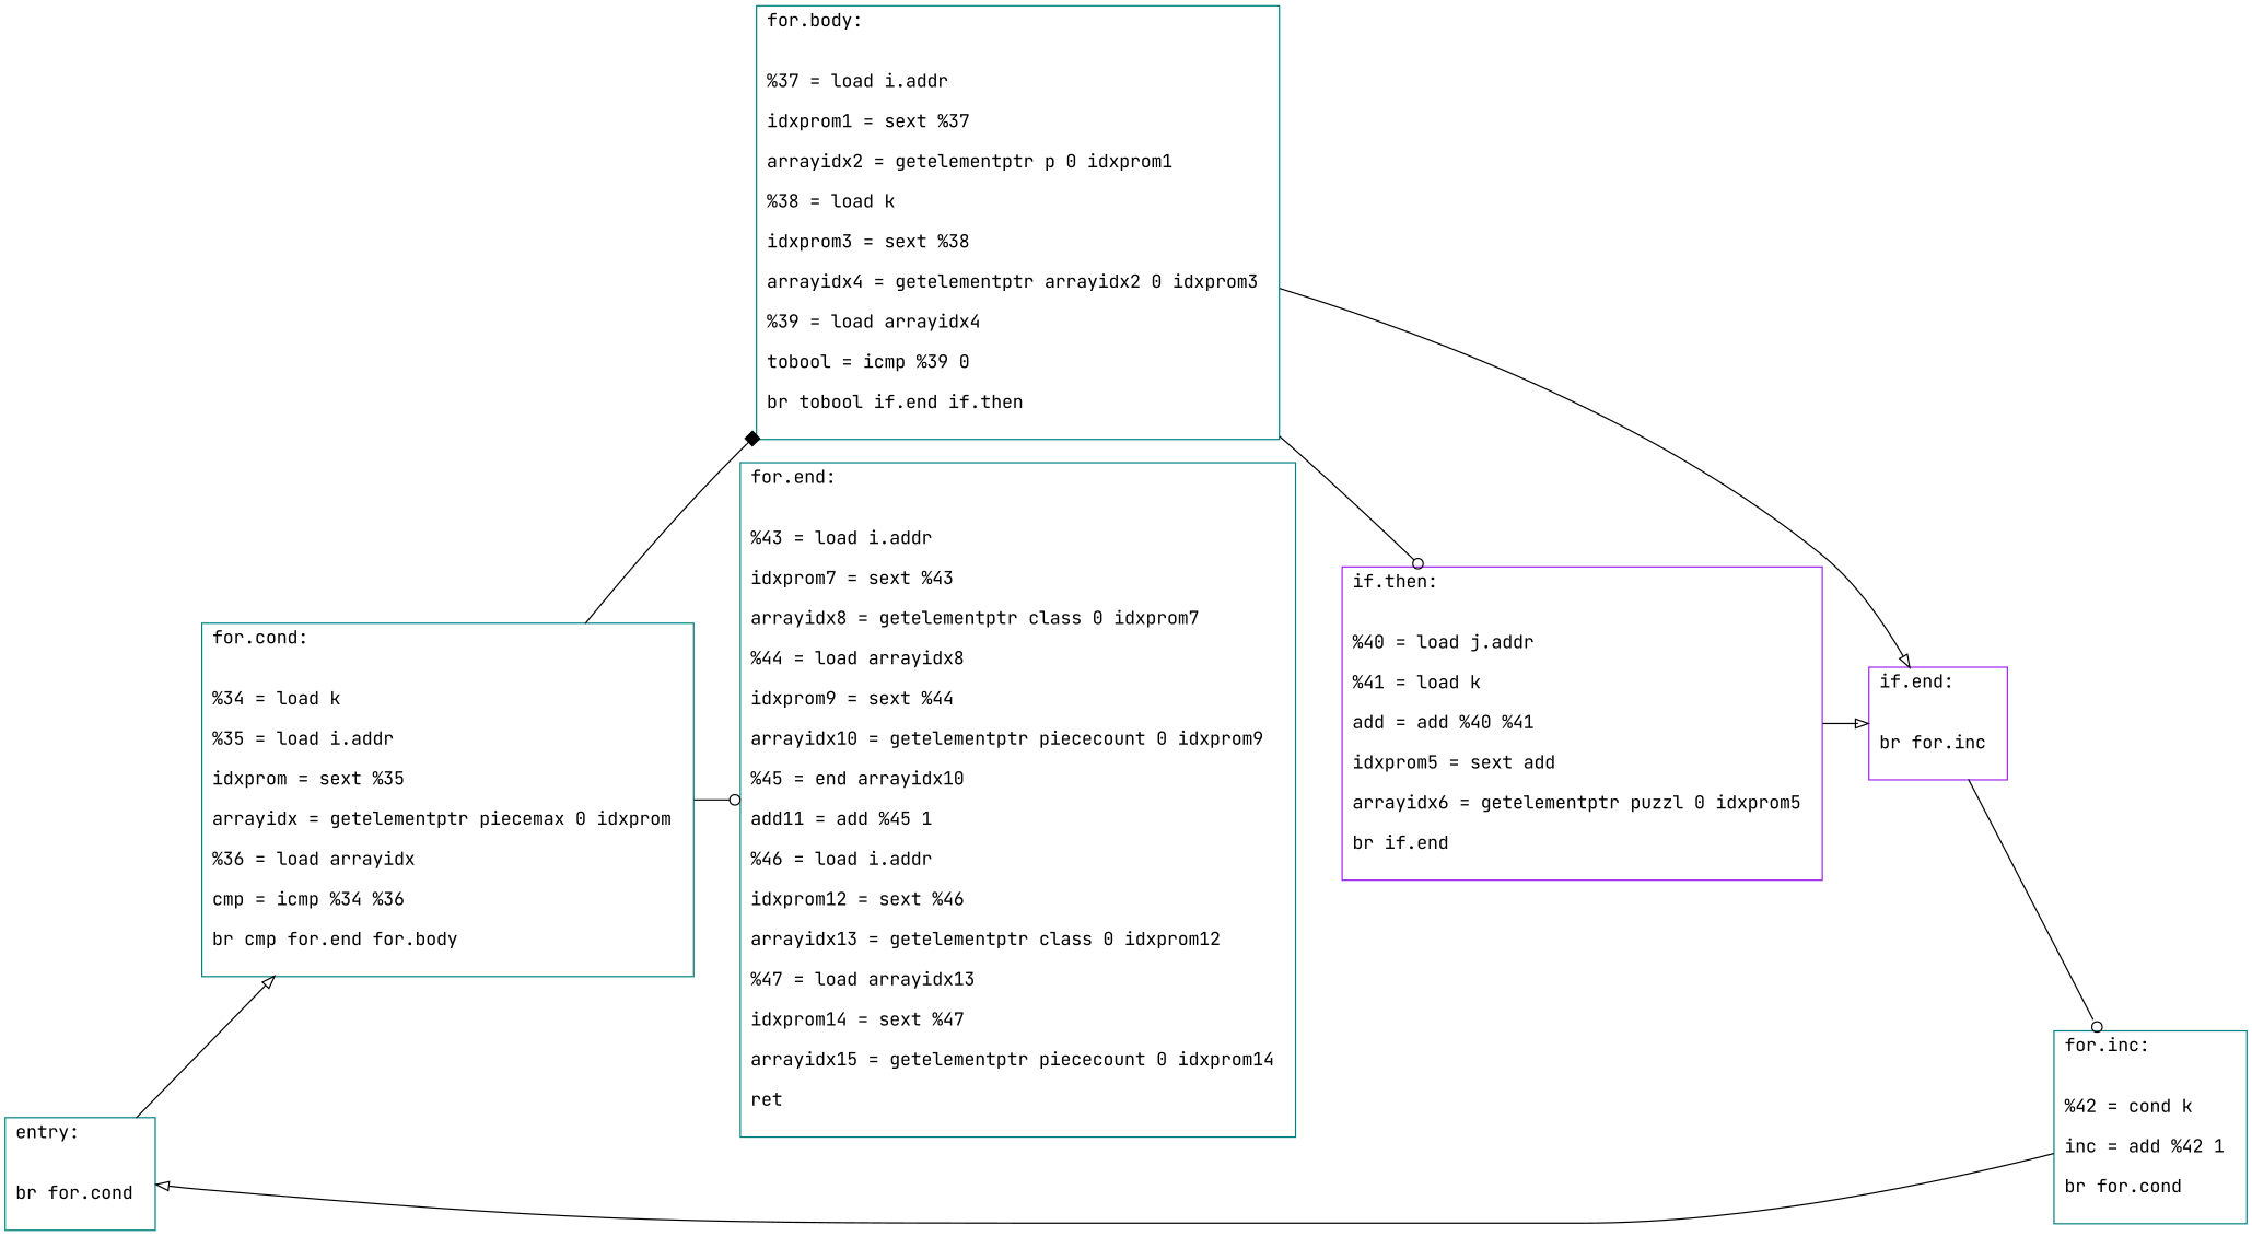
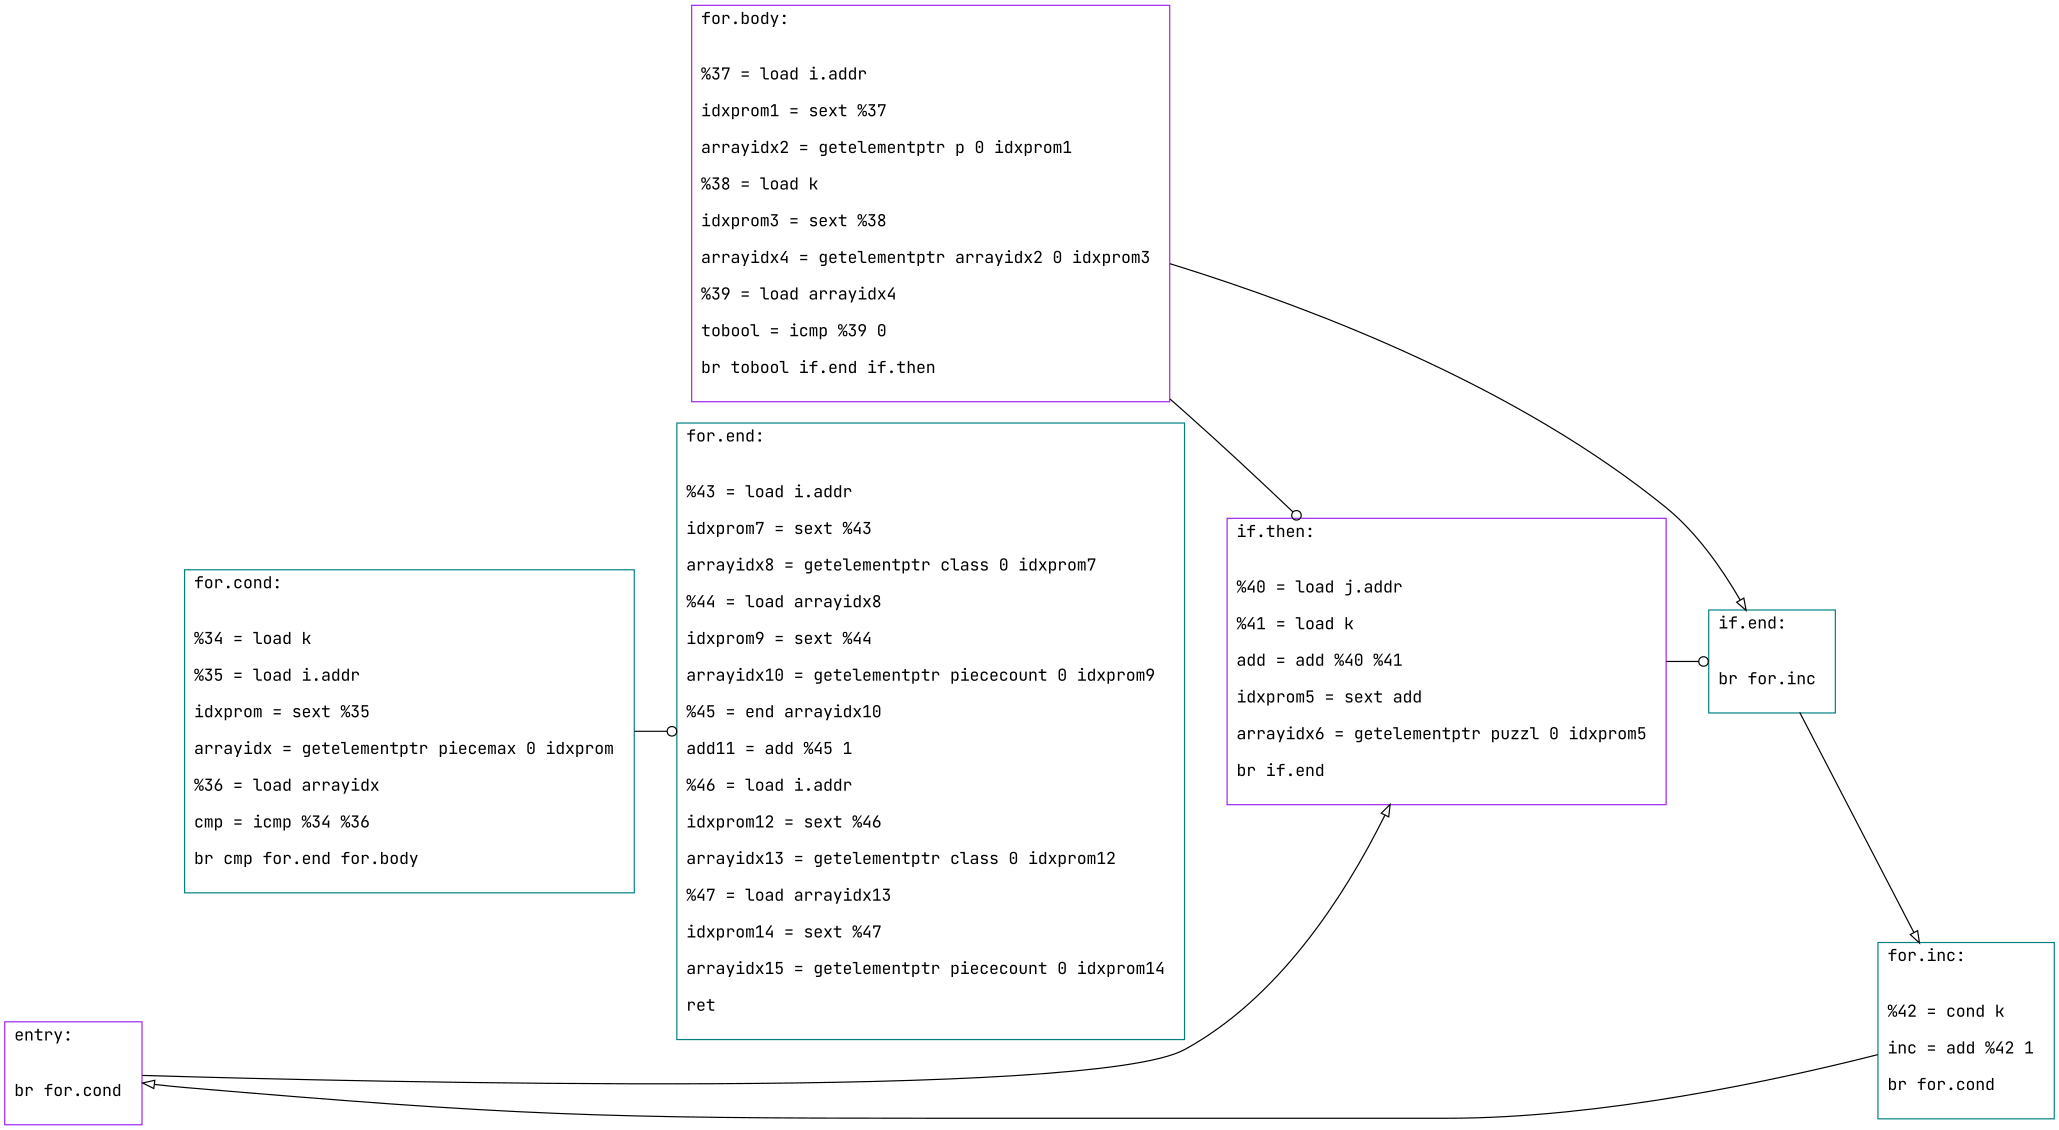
  digraph {
    fontname="JetBrains Mono"
    rankdir=LR
    node [color=teal fontname="JetBrains Mono" shape=record]
    edge [arrowhead=onormal fontname="JetBrains Mono"]
-   n1 [label="{entry:\l\l\n			br for.cond \l\n		}"]
+   n1 [color=purple label="{entry:\l\l\n			br for.cond \l\n		}"]
    n2 [label="{for.cond:\l\l\n			%34 = load k \l\n			%35 = load i.addr \l\n			idxprom = sext %35 \l\n			arrayidx = getelementptr piecemax 0 idxprom \l\n			%36 = load arrayidx \l\n			cmp = icmp %34 %36 \l\n			br cmp for.end for.body \l\n		}"]
-   n3 [label="{for.body:\l\l\n			%37 = load i.addr \l\n			idxprom1 = sext %37 \l\n			arrayidx2 = getelementptr p 0 idxprom1 \l\n			%38 = load k \l\n			idxprom3 = sext %38 \l\n			arrayidx4 = getelementptr arrayidx2 0 idxprom3 \l\n			%39 = load arrayidx4 \l\n			tobool = icmp %39 0 \l\n			br tobool if.end if.then \l\n		}"]
+   n3 [color=purple label="{for.body:\l\l\n			%37 = load i.addr \l\n			idxprom1 = sext %37 \l\n			arrayidx2 = getelementptr p 0 idxprom1 \l\n			%38 = load k \l\n			idxprom3 = sext %38 \l\n			arrayidx4 = getelementptr arrayidx2 0 idxprom3 \l\n			%39 = load arrayidx4 \l\n			tobool = icmp %39 0 \l\n			br tobool if.end if.then \l\n		}"]
    n4 [label="{for.end:\l\l\n			%43 = load i.addr \l\n			idxprom7 = sext %43 \l\n			arrayidx8 = getelementptr class 0 idxprom7 \l\n			%44 = load arrayidx8 \l\n			idxprom9 = sext %44 \l\n			arrayidx10 = getelementptr piececount 0 idxprom9 \l\n			%45 = end arrayidx10 \l\n			add11 = add %45 1 \l\n			%46 = load i.addr \l\n			idxprom12 = sext %46 \l\n			arrayidx13 = getelementptr class 0 idxprom12 \l\n			%47 = load arrayidx13 \l\n			idxprom14 = sext %47 \l\n			arrayidx15 = getelementptr piececount 0 idxprom14 \l\n			ret \l\n		}"]
    n5 [color=purple label="{if.then:\l\l\n			%40 = load j.addr \l\n			%41 = load k \l\n			add = add %40 %41 \l\n			idxprom5 = sext add \l\n			arrayidx6 = getelementptr puzzl 0 idxprom5 \l\n			br if.end \l\n		}"]
-   n6 [color=purple label="{if.end:\l\l\n			br for.inc \l\n		}"]
+   n6 [label="{if.end:\l\l\n			br for.inc \l\n		}"]
    n7 [label="{for.inc:\l\l\n			%42 = cond k \l\n			inc = add %42 1 \l\n			br for.cond \l\n		}"]
-   n1 -> n2
-   n2 -> n3 [arrowhead=box]
+   n1 -> n5
    n2 -> n4 [arrowhead=odot]
    n3 -> n5 [arrowhead=odot]
    n3 -> n6
-   n5 -> n6
-   n6 -> n7 [arrowhead=odot]
+   n5 -> n6 [arrowhead=odot]
+   n6 -> n7
    n7 -> n1
  }
